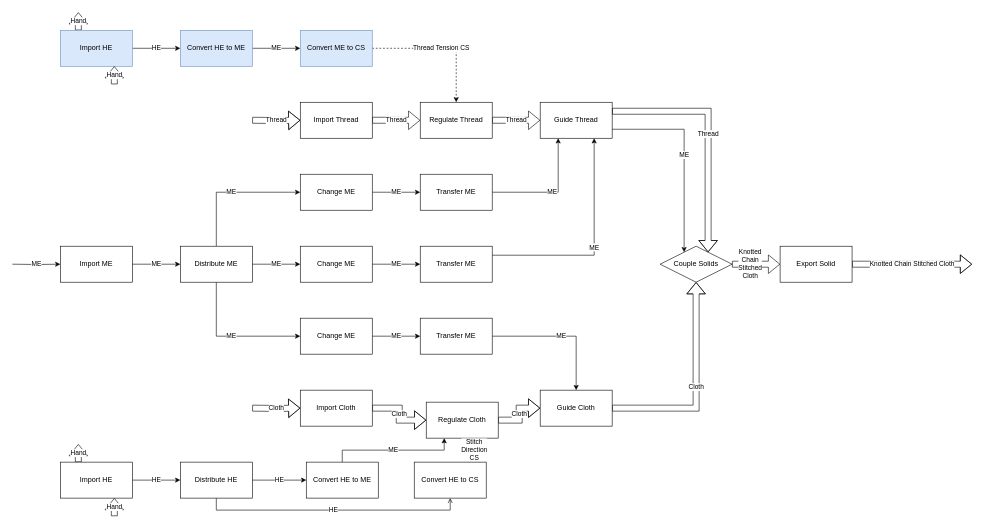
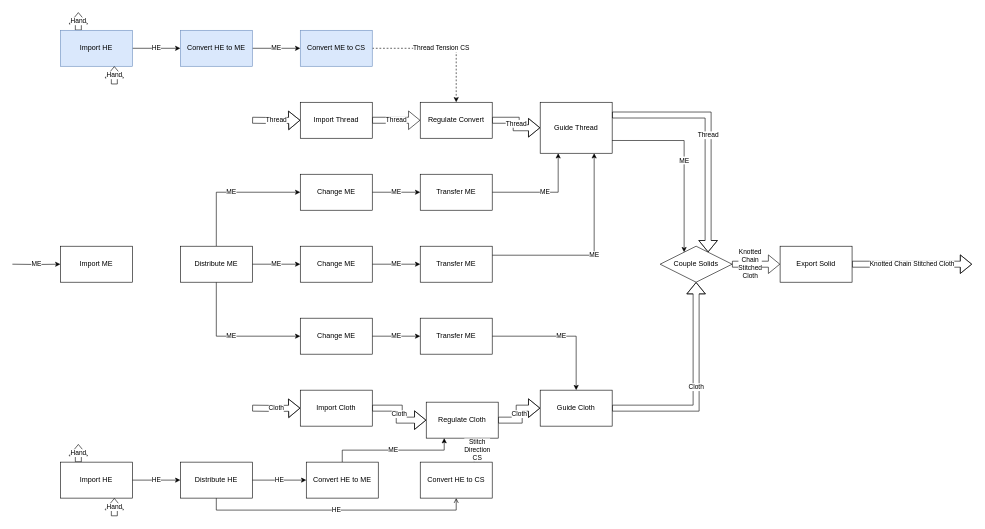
  <mxCell id="0" />
  <mxCell id="1" parent="0" />
- <mxCell id="2" value="ME" style="edgeStyle=orthogonalEdgeStyle;rounded=0;orthogonalLoop=1;jettySize=auto;html=1;exitX=1;exitY=0.5;exitDx=0;exitDy=0;entryX=0;entryY=0.5;entryDx=0;entryDy=0;" parent="1" source="3" target="7" edge="1"><mxGeometry relative="1" as="geometry" /></mxCell>
  <mxCell id="3" value="Import ME" style="rounded=0;whiteSpace=wrap;html=1;" parent="1" vertex="1"><mxGeometry x="100" y="410" width="120" height="60" as="geometry" /></mxCell>
  <mxCell id="4" value="ME" style="edgeStyle=orthogonalEdgeStyle;rounded=0;orthogonalLoop=1;jettySize=auto;html=1;exitX=0.5;exitY=0;exitDx=0;exitDy=0;entryX=0;entryY=0.5;entryDx=0;entryDy=0;" parent="1" source="7" target="9" edge="1"><mxGeometry relative="1" as="geometry" /></mxCell>
  <mxCell id="5" value="ME" style="edgeStyle=orthogonalEdgeStyle;rounded=0;orthogonalLoop=1;jettySize=auto;html=1;exitX=1;exitY=0.5;exitDx=0;exitDy=0;entryX=0;entryY=0.5;entryDx=0;entryDy=0;" parent="1" source="7" target="11" edge="1"><mxGeometry relative="1" as="geometry" /></mxCell>
  <mxCell id="6" value="ME" style="edgeStyle=orthogonalEdgeStyle;rounded=0;orthogonalLoop=1;jettySize=auto;html=1;exitX=0.5;exitY=1;exitDx=0;exitDy=0;entryX=0;entryY=0.5;entryDx=0;entryDy=0;" parent="1" source="7" target="13" edge="1"><mxGeometry relative="1" as="geometry" /></mxCell>
  <mxCell id="7" value="Distribute ME" style="rounded=0;whiteSpace=wrap;html=1;" parent="1" vertex="1"><mxGeometry x="300" y="410" width="120" height="60" as="geometry" /></mxCell>
  <mxCell id="8" value="ME" style="edgeStyle=orthogonalEdgeStyle;rounded=0;orthogonalLoop=1;jettySize=auto;html=1;exitX=1;exitY=0.5;exitDx=0;exitDy=0;entryX=0;entryY=0.5;entryDx=0;entryDy=0;" parent="1" source="9" target="15" edge="1"><mxGeometry relative="1" as="geometry" /></mxCell>
  <mxCell id="9" value="Change ME" style="rounded=0;whiteSpace=wrap;html=1;" parent="1" vertex="1"><mxGeometry x="500" y="290" width="120" height="60" as="geometry" /></mxCell>
  <mxCell id="10" value="ME" style="edgeStyle=orthogonalEdgeStyle;rounded=0;orthogonalLoop=1;jettySize=auto;html=1;exitX=1;exitY=0.5;exitDx=0;exitDy=0;entryX=0;entryY=0.5;entryDx=0;entryDy=0;" parent="1" source="11" target="22" edge="1"><mxGeometry relative="1" as="geometry" /></mxCell>
  <mxCell id="11" value="Change ME" style="rounded=0;whiteSpace=wrap;html=1;" parent="1" vertex="1"><mxGeometry x="500" y="410" width="120" height="60" as="geometry" /></mxCell>
  <mxCell id="12" value="ME" style="edgeStyle=orthogonalEdgeStyle;rounded=0;orthogonalLoop=1;jettySize=auto;html=1;exitX=1;exitY=0.5;exitDx=0;exitDy=0;entryX=0;entryY=0.5;entryDx=0;entryDy=0;" parent="1" source="13" target="26" edge="1"><mxGeometry relative="1" as="geometry" /></mxCell>
  <mxCell id="13" value="Change ME" style="rounded=0;whiteSpace=wrap;html=1;" parent="1" vertex="1"><mxGeometry x="500" y="530" width="120" height="60" as="geometry" /></mxCell>
  <mxCell id="14" value="ME" style="edgeStyle=orthogonalEdgeStyle;rounded=0;orthogonalLoop=1;jettySize=auto;html=1;exitX=1;exitY=0.5;exitDx=0;exitDy=0;entryX=0.25;entryY=1;entryDx=0;entryDy=0;" parent="1" source="15" target="16" edge="1"><mxGeometry relative="1" as="geometry" /></mxCell>
  <mxCell id="15" value="Transfer ME" style="rounded=0;whiteSpace=wrap;html=1;" parent="1" vertex="1"><mxGeometry x="700" y="290" width="120" height="60" as="geometry" /></mxCell>
- <mxCell id="16" value="Guide Thread" style="rounded=0;whiteSpace=wrap;html=1;" parent="1" vertex="1"><mxGeometry x="900" y="170" width="120" height="60" as="geometry" /></mxCell>
+ <mxCell id="16" value="Guide Thread" style="rounded=0;whiteSpace=wrap;html=1;" parent="1" vertex="1"><mxGeometry x="900" y="170" width="120" height="85" as="geometry" /></mxCell>
  <mxCell id="17" value="Thread" style="edgeStyle=orthogonalEdgeStyle;rounded=0;orthogonalLoop=1;jettySize=auto;html=1;exitX=1;exitY=0.5;exitDx=0;exitDy=0;entryX=0;entryY=0.5;entryDx=0;entryDy=0;shape=flexArrow;" parent="1" source="18" target="16" edge="1"><mxGeometry relative="1" as="geometry" /></mxCell>
- <mxCell id="18" value="Regulate Thread" style="rounded=0;whiteSpace=wrap;html=1;" parent="1" vertex="1"><mxGeometry x="700" y="170" width="120" height="60" as="geometry" /></mxCell>
+ <mxCell id="18" value="Regulate Convert" style="rounded=0;whiteSpace=wrap;html=1;" parent="1" vertex="1"><mxGeometry x="700" y="170" width="120" height="60" as="geometry" /></mxCell>
  <mxCell id="19" value="Thread" style="edgeStyle=orthogonalEdgeStyle;shape=flexArrow;rounded=0;orthogonalLoop=1;jettySize=auto;html=1;exitX=1;exitY=0.5;exitDx=0;exitDy=0;entryX=0;entryY=0.5;entryDx=0;entryDy=0;" parent="1" source="20" target="18" edge="1"><mxGeometry relative="1" as="geometry" /></mxCell>
  <mxCell id="20" value="Import Thread" style="rounded=0;whiteSpace=wrap;html=1;" parent="1" vertex="1"><mxGeometry x="500" y="170" width="120" height="60" as="geometry" /></mxCell>
  <mxCell id="21" value="ME" style="edgeStyle=orthogonalEdgeStyle;rounded=0;orthogonalLoop=1;jettySize=auto;html=1;exitX=1;exitY=0.25;exitDx=0;exitDy=0;entryX=0.75;entryY=1;entryDx=0;entryDy=0;" parent="1" source="22" target="16" edge="1"><mxGeometry relative="1" as="geometry" /></mxCell>
  <mxCell id="22" value="Transfer ME" style="rounded=0;whiteSpace=wrap;html=1;" parent="1" vertex="1"><mxGeometry x="700" y="410" width="120" height="60" as="geometry" /></mxCell>
  <mxCell id="23" value="Thread" style="edgeStyle=orthogonalEdgeStyle;shape=flexArrow;rounded=0;orthogonalLoop=1;jettySize=auto;html=1;entryX=0;entryY=0.5;entryDx=0;entryDy=0;" parent="1" target="20" edge="1"><mxGeometry relative="1" as="geometry"><mxPoint x="420" y="200" as="sourcePoint" /></mxGeometry></mxCell>
  <mxCell id="24" value="ME" style="edgeStyle=orthogonalEdgeStyle;rounded=0;orthogonalLoop=1;jettySize=auto;html=1;entryX=0;entryY=0.5;entryDx=0;entryDy=0;" parent="1" target="3" edge="1"><mxGeometry relative="1" as="geometry"><mxPoint x="20" y="440" as="sourcePoint" /></mxGeometry></mxCell>
  <mxCell id="25" value="ME" style="edgeStyle=orthogonalEdgeStyle;rounded=0;orthogonalLoop=1;jettySize=auto;html=1;exitX=1;exitY=0.5;exitDx=0;exitDy=0;entryX=0.5;entryY=0;entryDx=0;entryDy=0;" parent="1" source="26" target="28" edge="1"><mxGeometry relative="1" as="geometry" /></mxCell>
  <mxCell id="26" value="Transfer ME" style="rounded=0;whiteSpace=wrap;html=1;" parent="1" vertex="1"><mxGeometry x="700" y="530" width="120" height="60" as="geometry" /></mxCell>
  <mxCell id="27" value="Cloth" style="edgeStyle=orthogonalEdgeStyle;rounded=0;orthogonalLoop=1;jettySize=auto;html=1;exitX=1;exitY=0.5;exitDx=0;exitDy=0;entryX=0.5;entryY=1;entryDx=0;entryDy=0;shape=flexArrow;" parent="1" source="28" target="37" edge="1"><mxGeometry relative="1" as="geometry" /></mxCell>
  <mxCell id="28" value="Guide Cloth" style="rounded=0;whiteSpace=wrap;html=1;" parent="1" vertex="1"><mxGeometry x="900" y="650" width="120" height="60" as="geometry" /></mxCell>
  <mxCell id="29" value="Cloth" style="edgeStyle=orthogonalEdgeStyle;shape=flexArrow;rounded=0;orthogonalLoop=1;jettySize=auto;html=1;exitX=1;exitY=0.5;exitDx=0;exitDy=0;entryX=0;entryY=0.5;entryDx=0;entryDy=0;" parent="1" source="30" target="32" edge="1"><mxGeometry relative="1" as="geometry" /></mxCell>
  <mxCell id="30" value="Import Cloth" style="rounded=0;whiteSpace=wrap;html=1;" parent="1" vertex="1"><mxGeometry x="500" y="650" width="120" height="60" as="geometry" /></mxCell>
  <mxCell id="31" value="Cloth" style="edgeStyle=orthogonalEdgeStyle;shape=flexArrow;rounded=0;orthogonalLoop=1;jettySize=auto;html=1;exitX=1;exitY=0.5;exitDx=0;exitDy=0;entryX=0;entryY=0.5;entryDx=0;entryDy=0;" parent="1" source="32" target="28" edge="1"><mxGeometry relative="1" as="geometry" /></mxCell>
  <mxCell id="32" value="Regulate Cloth" style="rounded=0;whiteSpace=wrap;html=1;" parent="1" vertex="1"><mxGeometry x="710" y="670" width="120" height="60" as="geometry" /></mxCell>
  <mxCell id="33" value="Cloth" style="edgeStyle=orthogonalEdgeStyle;rounded=0;orthogonalLoop=1;jettySize=auto;html=1;entryX=0;entryY=0.5;entryDx=0;entryDy=0;shape=flexArrow;" parent="1" target="30" edge="1"><mxGeometry relative="1" as="geometry"><mxPoint x="420" y="680" as="sourcePoint" /></mxGeometry></mxCell>
  <mxCell id="34" value="Thread" style="edgeStyle=orthogonalEdgeStyle;rounded=0;orthogonalLoop=1;jettySize=auto;html=1;exitX=1;exitY=0.25;exitDx=0;exitDy=0;entryX=0.75;entryY=0;entryDx=0;entryDy=0;shape=flexArrow;" parent="1" source="16" target="37" edge="1"><mxGeometry relative="1" as="geometry"><mxPoint x="1190" y="230" as="sourcePoint" /></mxGeometry></mxCell>
  <mxCell id="35" value="ME" style="edgeStyle=orthogonalEdgeStyle;rounded=0;orthogonalLoop=1;jettySize=auto;html=1;exitX=1;exitY=0.75;exitDx=0;exitDy=0;entryX=0.25;entryY=0;entryDx=0;entryDy=0;" parent="1" source="16" target="37" edge="1"><mxGeometry relative="1" as="geometry"><mxPoint x="1130" y="230" as="sourcePoint" /></mxGeometry></mxCell>
  <mxCell id="36" value="Knotted&lt;br&gt;Chain&lt;br&gt;Stitched&lt;br&gt;Cloth" style="edgeStyle=orthogonalEdgeStyle;shape=flexArrow;rounded=0;orthogonalLoop=1;jettySize=auto;html=1;exitX=1;exitY=0.5;exitDx=0;exitDy=0;entryX=0;entryY=0.5;entryDx=0;entryDy=0;" parent="1" source="37" target="39" edge="1"><mxGeometry x="-0.25" relative="1" as="geometry"><mxPoint as="offset" /></mxGeometry></mxCell>
  <mxCell id="37" value="Couple Solids" style="rhombus;whiteSpace=wrap;html=1;" parent="1" vertex="1"><mxGeometry x="1100" y="410" width="120" height="60" as="geometry" /></mxCell>
  <mxCell id="38" value="Knotted Chain Stitched Cloth" style="edgeStyle=orthogonalEdgeStyle;shape=flexArrow;rounded=0;orthogonalLoop=1;jettySize=auto;html=1;exitX=1;exitY=0.5;exitDx=0;exitDy=0;" parent="1" source="39" edge="1"><mxGeometry relative="1" as="geometry"><mxPoint x="1620" y="440" as="targetPoint" /></mxGeometry></mxCell>
  <mxCell id="39" value="Export Solid" style="rounded=0;whiteSpace=wrap;html=1;" parent="1" vertex="1"><mxGeometry x="1300" y="410" width="120" height="60" as="geometry" /></mxCell>
  <mxCell id="40" value="HE" style="edgeStyle=orthogonalEdgeStyle;rounded=0;orthogonalLoop=1;jettySize=auto;html=1;exitX=1;exitY=0.5;exitDx=0;exitDy=0;entryX=0;entryY=0.5;entryDx=0;entryDy=0;" parent="1" source="42" target="45" edge="1"><mxGeometry relative="1" as="geometry" /></mxCell>
  <mxCell id="41" value="Hand" style="edgeStyle=orthogonalEdgeStyle;shape=flexArrow;rounded=0;orthogonalLoop=1;jettySize=auto;html=1;exitX=0.25;exitY=0;exitDx=0;exitDy=0;" parent="1" source="42" edge="1"><mxGeometry relative="1" as="geometry"><mxPoint x="130" y="740" as="targetPoint" /></mxGeometry></mxCell>
  <mxCell id="42" value="Import HE" style="rounded=0;whiteSpace=wrap;html=1;" parent="1" vertex="1"><mxGeometry x="100" y="770" width="120" height="60" as="geometry" /></mxCell>
  <mxCell id="43" value="HE" style="edgeStyle=orthogonalEdgeStyle;rounded=0;orthogonalLoop=1;jettySize=auto;html=1;exitX=1;exitY=0.5;exitDx=0;exitDy=0;entryX=0;entryY=0.5;entryDx=0;entryDy=0;" parent="1" source="45" target="47" edge="1"><mxGeometry relative="1" as="geometry" /></mxCell>
  <mxCell id="44" value="HE" style="edgeStyle=orthogonalEdgeStyle;rounded=0;orthogonalLoop=1;jettySize=auto;html=1;exitX=0.5;exitY=1;exitDx=0;exitDy=0;entryX=0.5;entryY=1;entryDx=0;entryDy=0;endArrow=open;" parent="1" source="45" target="49" edge="1"><mxGeometry relative="1" as="geometry" /></mxCell>
  <mxCell id="45" value="Distribute HE" style="rounded=0;whiteSpace=wrap;html=1;" parent="1" vertex="1"><mxGeometry x="300" y="770" width="120" height="60" as="geometry" /></mxCell>
  <mxCell id="46" value="ME" style="edgeStyle=orthogonalEdgeStyle;rounded=0;orthogonalLoop=1;jettySize=auto;html=1;exitX=0.5;exitY=0;exitDx=0;exitDy=0;entryX=0.25;entryY=1;entryDx=0;entryDy=0;" parent="1" source="47" target="32" edge="1"><mxGeometry relative="1" as="geometry" /></mxCell>
  <mxCell id="47" value="Convert HE to ME" style="rounded=0;whiteSpace=wrap;html=1;" parent="1" vertex="1"><mxGeometry x="510" y="770" width="120" height="60" as="geometry" /></mxCell>
  <mxCell id="48" value="Stitch&lt;br&gt;Direction&lt;br&gt;CS" style="edgeStyle=orthogonalEdgeStyle;rounded=0;orthogonalLoop=1;jettySize=auto;html=1;exitX=0.75;exitY=0;exitDx=0;exitDy=0;entryX=0.75;entryY=1;entryDx=0;entryDy=0;dashed=1;" parent="1" source="49" target="32" edge="1"><mxGeometry relative="1" as="geometry" /></mxCell>
- <mxCell id="49" value="Convert HE to CS" style="rounded=0;whiteSpace=wrap;html=1;" parent="1" vertex="1"><mxGeometry x="690" y="770" width="120" height="60" as="geometry" /></mxCell>
+ <mxCell id="49" value="Convert HE to CS" style="rounded=0;whiteSpace=wrap;html=1;" parent="1" vertex="1"><mxGeometry x="700" y="770" width="120" height="60" as="geometry" /></mxCell>
  <mxCell id="50" value="Thread Tension CS" style="edgeStyle=orthogonalEdgeStyle;rounded=0;orthogonalLoop=1;jettySize=auto;html=1;exitX=1;exitY=0.5;exitDx=0;exitDy=0;entryX=0.5;entryY=0;entryDx=0;entryDy=0;dashed=1;" parent="1" source="51" target="18" edge="1"><mxGeometry relative="1" as="geometry" /></mxCell>
  <mxCell id="51" value="Convert ME to CS" style="rounded=0;whiteSpace=wrap;html=1;fillColor=#dae8fc;strokeColor=#6c8ebf;" parent="1" vertex="1"><mxGeometry x="500" y="50" width="120" height="60" as="geometry" /></mxCell>
  <mxCell id="52" value="ME" style="edgeStyle=orthogonalEdgeStyle;rounded=0;orthogonalLoop=1;jettySize=auto;html=1;exitX=1;exitY=0.5;exitDx=0;exitDy=0;entryX=0;entryY=0.5;entryDx=0;entryDy=0;" parent="1" source="53" target="51" edge="1"><mxGeometry relative="1" as="geometry" /></mxCell>
  <mxCell id="53" value="Convert HE to ME" style="rounded=0;whiteSpace=wrap;html=1;fillColor=#dae8fc;strokeColor=#6c8ebf;" parent="1" vertex="1"><mxGeometry x="300" y="50" width="120" height="60" as="geometry" /></mxCell>
  <mxCell id="54" value="HE" style="edgeStyle=orthogonalEdgeStyle;rounded=0;orthogonalLoop=1;jettySize=auto;html=1;exitX=1;exitY=0.5;exitDx=0;exitDy=0;entryX=0;entryY=0.5;entryDx=0;entryDy=0;" parent="1" source="56" target="53" edge="1"><mxGeometry relative="1" as="geometry" /></mxCell>
  <mxCell id="55" value="Hand" style="edgeStyle=orthogonalEdgeStyle;shape=flexArrow;rounded=0;orthogonalLoop=1;jettySize=auto;html=1;exitX=0.25;exitY=0;exitDx=0;exitDy=0;" parent="1" source="56" edge="1"><mxGeometry relative="1" as="geometry"><mxPoint x="130" as="targetPoint" y="20" /></mxGeometry></mxCell>
  <mxCell id="56" value="Import HE" style="rounded=0;whiteSpace=wrap;html=1;fillColor=#dae8fc;strokeColor=#6c8ebf;" parent="1" vertex="1"><mxGeometry x="100" y="50" width="120" height="60" as="geometry" /></mxCell>
  <mxCell id="57" value="Hand" style="edgeStyle=orthogonalEdgeStyle;rounded=0;orthogonalLoop=1;jettySize=auto;html=1;entryX=0.75;entryY=1;entryDx=0;entryDy=0;shape=flexArrow;" parent="1" target="56" edge="1"><mxGeometry relative="1" as="geometry"><mxPoint x="190" y="140" as="sourcePoint" /></mxGeometry></mxCell>
  <mxCell id="58" value="Hand" style="edgeStyle=orthogonalEdgeStyle;shape=flexArrow;rounded=0;orthogonalLoop=1;jettySize=auto;html=1;entryX=0.75;entryY=1;entryDx=0;entryDy=0;" parent="1" target="42" edge="1"><mxGeometry relative="1" as="geometry"><mxPoint x="190" y="860" as="sourcePoint" /></mxGeometry></mxCell>
